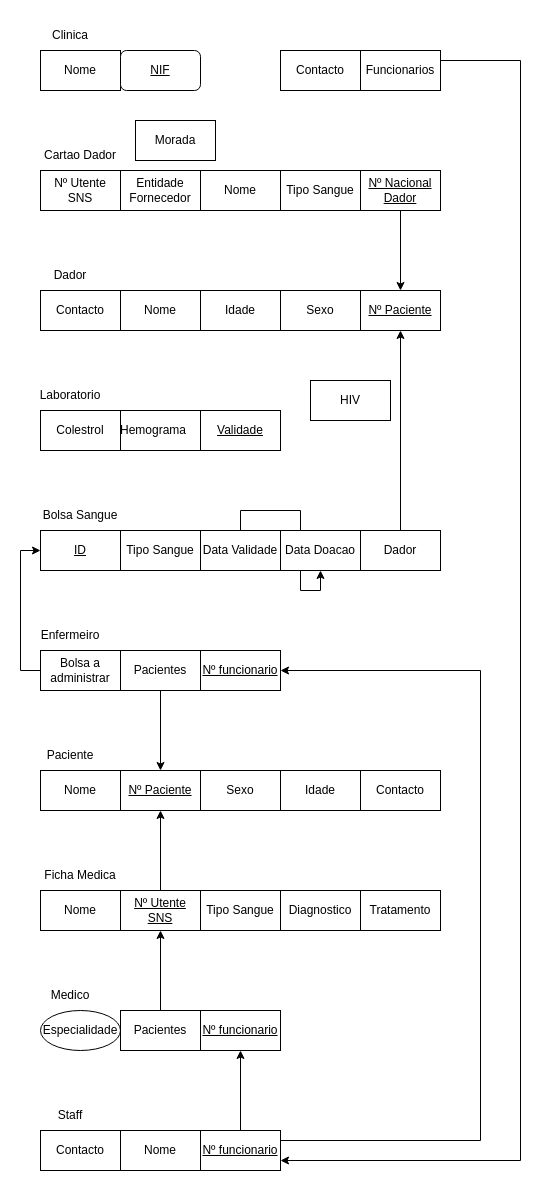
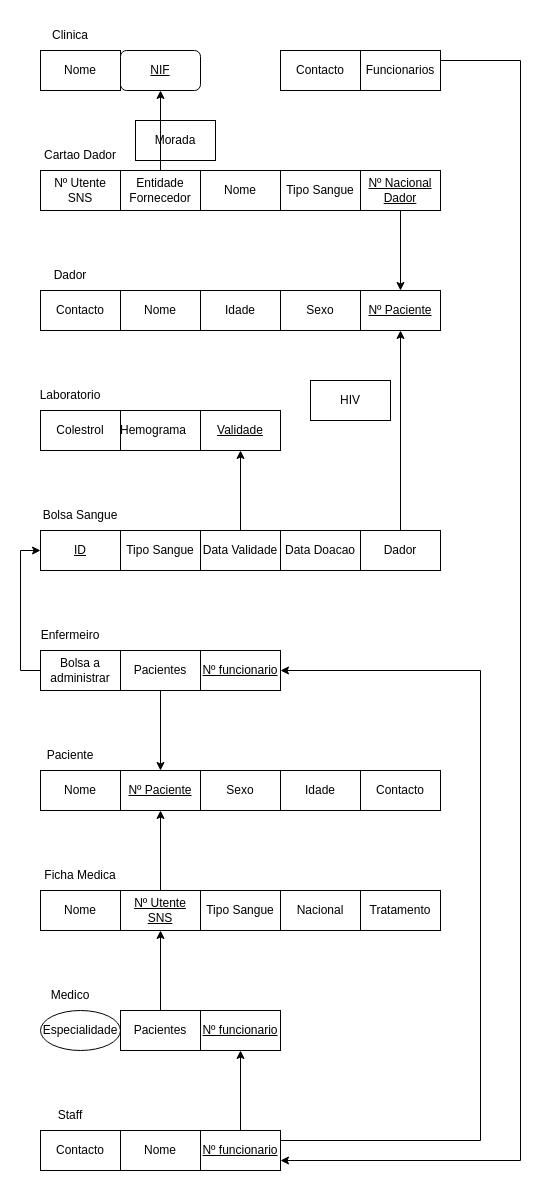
  <mxCell id="0" />
  <mxCell id="1" parent="0" />
  <mxCell id="2" value="&lt;u&gt;Nº Paciente&lt;/u&gt;" style="rounded=0;whiteSpace=wrap;html=1;" parent="1" vertex="1"><mxGeometry x="360" y="290" width="80" height="40" as="geometry" /></mxCell>
  <mxCell id="3" value="Nome" style="rounded=0;whiteSpace=wrap;html=1;" parent="1" vertex="1"><mxGeometry x="120" y="290" width="80" height="40" as="geometry" /></mxCell>
  <mxCell id="4" value="Idade" style="rounded=0;whiteSpace=wrap;html=1;" parent="1" vertex="1"><mxGeometry x="200" y="290" width="80" height="40" as="geometry" /></mxCell>
  <mxCell id="5" value="Sexo" style="rounded=0;whiteSpace=wrap;html=1;" parent="1" vertex="1"><mxGeometry x="280" y="290" width="80" height="40" as="geometry" /></mxCell>
  <mxCell id="6" value="Contacto" style="rounded=0;whiteSpace=wrap;html=1;" parent="1" vertex="1"><mxGeometry x="40" y="290" width="80" height="40" as="geometry" /></mxCell>
  <mxCell id="7" value="&lt;u&gt;Validade&lt;/u&gt;" style="rounded=0;whiteSpace=wrap;html=1;" parent="1" vertex="1"><mxGeometry x="200" y="410" width="80" height="40" as="geometry" /></mxCell>
  <mxCell id="8" value="Hemograma&lt;span style=&quot;white-space: pre;&quot;&gt;&#09;&lt;/span&gt;" style="rounded=0;whiteSpace=wrap;html=1;" parent="1" vertex="1"><mxGeometry x="120" y="410" width="80" height="40" as="geometry" /></mxCell>
  <mxCell id="9" value="Colestrol" style="rounded=0;whiteSpace=wrap;html=1;" parent="1" vertex="1"><mxGeometry x="40" y="410" width="80" height="40" as="geometry" /></mxCell>
  <mxCell id="10" value="HIV" style="rounded=0;whiteSpace=wrap;html=1;" parent="1" vertex="1"><mxGeometry x="310" y="380" width="80" height="40" as="geometry" /></mxCell>
  <mxCell id="11" value="&lt;u&gt;ID&lt;/u&gt;" style="rounded=0;whiteSpace=wrap;html=1;" parent="1" vertex="1"><mxGeometry x="40" y="530" width="80" height="40" as="geometry" /></mxCell>
  <mxCell id="12" value="Tipo Sangue" style="rounded=0;whiteSpace=wrap;html=1;" parent="1" vertex="1"><mxGeometry x="120" y="530" width="80" height="40" as="geometry" /></mxCell>
- <mxCell id="13" style="edgeStyle=orthogonalEdgeStyle;rounded=0;orthogonalLoop=1;jettySize=auto;html=1;" edge="1" parent="1" source="14" target="15"><mxGeometry relative="1" as="geometry" /></mxCell>
+ <mxCell id="13" style="edgeStyle=orthogonalEdgeStyle;rounded=0;orthogonalLoop=1;jettySize=auto;html=1;entryX=0.5;entryY=1;entryDx=0;entryDy=0;" edge="1" parent="1" source="14" target="7"><mxGeometry relative="1" as="geometry" /></mxCell>
  <mxCell id="14" value="Data Validade" style="rounded=0;whiteSpace=wrap;html=1;" parent="1" vertex="1"><mxGeometry x="200" y="530" width="80" height="40" as="geometry" /></mxCell>
  <mxCell id="15" value="Data Doacao" style="rounded=0;whiteSpace=wrap;html=1;" parent="1" vertex="1"><mxGeometry x="280" y="530" width="80" height="40" as="geometry" /></mxCell>
  <mxCell id="16" value="Nº Utente SNS" style="rounded=0;whiteSpace=wrap;html=1;" parent="1" vertex="1"><mxGeometry x="40" y="170" width="80" height="40" as="geometry" /></mxCell>
  <mxCell id="17" style="edgeStyle=orthogonalEdgeStyle;rounded=0;orthogonalLoop=1;jettySize=auto;html=1;entryX=0.5;entryY=0;entryDx=0;entryDy=0;" edge="1" parent="1" source="18" target="2"><mxGeometry relative="1" as="geometry" /></mxCell>
  <mxCell id="18" value="&lt;u&gt;Nº Nacional Dador&lt;/u&gt;" style="rounded=0;whiteSpace=wrap;html=1;" parent="1" vertex="1"><mxGeometry x="360" y="170" width="80" height="40" as="geometry" /></mxCell>
  <mxCell id="19" value="Nome" style="rounded=0;whiteSpace=wrap;html=1;" parent="1" vertex="1"><mxGeometry x="200" y="170" width="80" height="40" as="geometry" /></mxCell>
  <mxCell id="20" value="Tipo Sangue" style="rounded=0;whiteSpace=wrap;html=1;" parent="1" vertex="1"><mxGeometry x="280" y="170" width="80" height="40" as="geometry" /></mxCell>
  <mxCell id="21" value="&lt;u&gt;Nº Paciente&lt;/u&gt;" style="rounded=0;whiteSpace=wrap;html=1;" parent="1" vertex="1"><mxGeometry x="120" y="770" width="80" height="40" as="geometry" /></mxCell>
  <mxCell id="22" value="Nome" style="rounded=0;whiteSpace=wrap;html=1;" parent="1" vertex="1"><mxGeometry x="40" y="770" width="80" height="40" as="geometry" /></mxCell>
  <mxCell id="23" value="Sexo" style="rounded=0;whiteSpace=wrap;html=1;" parent="1" vertex="1"><mxGeometry x="200" y="770" width="80" height="40" as="geometry" /></mxCell>
  <mxCell id="24" value="Idade" style="rounded=0;whiteSpace=wrap;html=1;" parent="1" vertex="1"><mxGeometry x="280" y="770" width="80" height="40" as="geometry" /></mxCell>
  <mxCell id="25" value="Contacto" style="rounded=0;whiteSpace=wrap;html=1;" parent="1" vertex="1"><mxGeometry x="360" y="770" width="80" height="40" as="geometry" /></mxCell>
  <mxCell id="26" style="edgeStyle=orthogonalEdgeStyle;rounded=0;orthogonalLoop=1;jettySize=auto;html=1;entryX=0.5;entryY=1;entryDx=0;entryDy=0;" edge="1" parent="1" source="27" target="21"><mxGeometry relative="1" as="geometry" /></mxCell>
  <mxCell id="27" value="&lt;u&gt;Nº Utente SNS&lt;/u&gt;" style="rounded=0;whiteSpace=wrap;html=1;" parent="1" vertex="1"><mxGeometry x="120" y="890" width="80" height="40" as="geometry" /></mxCell>
  <mxCell id="28" value="Nome" style="rounded=0;whiteSpace=wrap;html=1;" parent="1" vertex="1"><mxGeometry x="40" y="890" width="80" height="40" as="geometry" /></mxCell>
  <mxCell id="29" value="Tipo Sangue" style="rounded=0;whiteSpace=wrap;html=1;" parent="1" vertex="1"><mxGeometry x="200" y="890" width="80" height="40" as="geometry" /></mxCell>
- <mxCell id="30" value="Diagnostico" style="rounded=0;whiteSpace=wrap;html=1;" parent="1" vertex="1"><mxGeometry x="280" y="890" width="80" height="40" as="geometry" /></mxCell>
+ <mxCell id="30" value="Nacional" style="rounded=0;whiteSpace=wrap;html=1;" parent="1" vertex="1"><mxGeometry x="280" y="890" width="80" height="40" as="geometry" /></mxCell>
  <mxCell id="31" value="Tratamento" style="rounded=0;whiteSpace=wrap;html=1;" parent="1" vertex="1"><mxGeometry x="360" y="890" width="80" height="40" as="geometry" /></mxCell>
  <mxCell id="32" value="Morada" style="rounded=0;whiteSpace=wrap;html=1;" parent="1" vertex="1"><mxGeometry x="135" y="120" width="80" height="40" as="geometry" /></mxCell>
  <mxCell id="33" value="Nome" style="rounded=0;whiteSpace=wrap;html=1;" parent="1" vertex="1"><mxGeometry x="40" y="50" width="80" height="40" as="geometry" /></mxCell>
  <mxCell id="34" value="&lt;u&gt;NIF&lt;/u&gt;" style="whiteSpace=wrap;html=1;rounded=1;" parent="1" vertex="1"><mxGeometry x="120" y="50" width="80" height="40" as="geometry" /></mxCell>
  <mxCell id="35" value="Contacto" style="rounded=0;whiteSpace=wrap;html=1;" parent="1" vertex="1"><mxGeometry x="280" y="50" width="80" height="40" as="geometry" /></mxCell>
  <mxCell id="36" style="edgeStyle=orthogonalEdgeStyle;rounded=0;orthogonalLoop=1;jettySize=auto;html=1;entryX=1;entryY=0.5;entryDx=0;entryDy=0;exitX=1;exitY=0.25;exitDx=0;exitDy=0;" edge="1" parent="1" source="38" target="58"><mxGeometry relative="1" as="geometry"><Array as="points"><mxPoint x="480" y="1140" /><mxPoint x="480" y="670" /></Array></mxGeometry></mxCell>
  <mxCell id="37" style="edgeStyle=orthogonalEdgeStyle;rounded=0;orthogonalLoop=1;jettySize=auto;html=1;entryX=0.5;entryY=1;entryDx=0;entryDy=0;" edge="1" parent="1" source="38" target="53"><mxGeometry relative="1" as="geometry" /></mxCell>
  <mxCell id="38" value="&lt;u&gt;Nº funcionario&lt;/u&gt;" style="rounded=0;whiteSpace=wrap;html=1;" parent="1" vertex="1"><mxGeometry x="200" y="1130" width="80" height="40" as="geometry" /></mxCell>
  <mxCell id="39" value="Nome" style="rounded=0;whiteSpace=wrap;html=1;" parent="1" vertex="1"><mxGeometry x="120" y="1130" width="80" height="40" as="geometry" /></mxCell>
  <mxCell id="40" value="Staff" style="text;html=1;align=center;verticalAlign=middle;whiteSpace=wrap;rounded=0;" parent="1" vertex="1"><mxGeometry x="40" y="1100" width="60" height="30" as="geometry" /></mxCell>
  <mxCell id="41" value="Clinica" style="text;html=1;align=center;verticalAlign=middle;whiteSpace=wrap;rounded=0;" parent="1" vertex="1"><mxGeometry x="40" y="20" width="60" height="30" as="geometry" /></mxCell>
  <mxCell id="42" value="Ficha Medica" style="text;html=1;align=center;verticalAlign=middle;whiteSpace=wrap;rounded=0;" parent="1" vertex="1"><mxGeometry x="40" y="860" width="80" height="30" as="geometry" /></mxCell>
  <mxCell id="43" value="Paciente" style="text;html=1;align=center;verticalAlign=middle;whiteSpace=wrap;rounded=0;" parent="1" vertex="1"><mxGeometry x="40" y="740" width="60" height="30" as="geometry" /></mxCell>
  <mxCell id="44" value="Cartao Dador" style="text;html=1;align=center;verticalAlign=middle;whiteSpace=wrap;rounded=0;" parent="1" vertex="1"><mxGeometry x="40" y="140" width="80" height="30" as="geometry" /></mxCell>
  <mxCell id="45" value="Bolsa Sangue" style="text;html=1;align=center;verticalAlign=middle;whiteSpace=wrap;rounded=0;" parent="1" vertex="1"><mxGeometry x="40" y="500" width="80" height="30" as="geometry" /></mxCell>
  <mxCell id="46" value="Laboratorio" style="text;html=1;align=center;verticalAlign=middle;whiteSpace=wrap;rounded=0;" parent="1" vertex="1"><mxGeometry x="40" y="380" width="60" height="30" as="geometry" /></mxCell>
  <mxCell id="47" value="Dador" style="text;html=1;align=center;verticalAlign=middle;whiteSpace=wrap;rounded=0;" parent="1" vertex="1"><mxGeometry x="40" y="260" width="60" height="30" as="geometry" /></mxCell>
  <mxCell id="48" style="edgeStyle=orthogonalEdgeStyle;rounded=0;orthogonalLoop=1;jettySize=auto;html=1;entryX=0.5;entryY=1;entryDx=0;entryDy=0;" edge="1" parent="1" source="49" target="2"><mxGeometry relative="1" as="geometry" /></mxCell>
  <mxCell id="49" value="Dador" style="rounded=0;whiteSpace=wrap;html=1;" parent="1" vertex="1"><mxGeometry x="360" y="530" width="80" height="40" as="geometry" /></mxCell>
+ <mxCell id="50" style="edgeStyle=orthogonalEdgeStyle;rounded=0;orthogonalLoop=1;jettySize=auto;html=1;entryX=0.5;entryY=1;entryDx=0;entryDy=0;" edge="1" parent="1" source="51" target="34"><mxGeometry relative="1" as="geometry" /></mxCell>
  <mxCell id="51" value="Entidade Fornecedor" style="rounded=0;whiteSpace=wrap;html=1;" parent="1" vertex="1"><mxGeometry x="120" y="170" width="80" height="40" as="geometry" /></mxCell>
  <mxCell id="52" value="Contacto" style="rounded=0;whiteSpace=wrap;html=1;" vertex="1" parent="1"><mxGeometry x="40" y="1130" width="80" height="40" as="geometry" /></mxCell>
  <mxCell id="53" value="&lt;u&gt;Nº funcionario&lt;/u&gt;" style="rounded=0;whiteSpace=wrap;html=1;" vertex="1" parent="1"><mxGeometry x="200" y="1010" width="80" height="40" as="geometry" /></mxCell>
  <mxCell id="54" value="Especialidade" style="ellipse;whiteSpace=wrap;html=1;" vertex="1" parent="1"><mxGeometry x="40" y="1010" width="80" height="40" as="geometry" /></mxCell>
  <mxCell id="55" value="Medico" style="text;html=1;align=center;verticalAlign=middle;whiteSpace=wrap;rounded=0;" vertex="1" parent="1"><mxGeometry x="40" y="980" width="60" height="30" as="geometry" /></mxCell>
  <mxCell id="56" style="edgeStyle=orthogonalEdgeStyle;rounded=0;orthogonalLoop=1;jettySize=auto;html=1;entryX=0.5;entryY=1;entryDx=0;entryDy=0;" edge="1" parent="1" source="57" target="27"><mxGeometry relative="1" as="geometry" /></mxCell>
  <mxCell id="57" value="Pacientes" style="rounded=0;whiteSpace=wrap;html=1;" vertex="1" parent="1"><mxGeometry x="120" y="1010" width="80" height="40" as="geometry" /></mxCell>
  <mxCell id="58" value="&lt;u&gt;Nº funcionario&lt;/u&gt;" style="rounded=0;whiteSpace=wrap;html=1;" vertex="1" parent="1"><mxGeometry x="200" y="650" width="80" height="40" as="geometry" /></mxCell>
  <mxCell id="59" style="edgeStyle=orthogonalEdgeStyle;rounded=0;orthogonalLoop=1;jettySize=auto;html=1;entryX=0;entryY=0.5;entryDx=0;entryDy=0;" edge="1" parent="1" source="60" target="11"><mxGeometry relative="1" as="geometry"><Array as="points"><mxPoint x="20" y="670" /><mxPoint x="20" y="550" /></Array></mxGeometry></mxCell>
  <mxCell id="60" value="Bolsa a administrar" style="rounded=0;whiteSpace=wrap;html=1;" vertex="1" parent="1"><mxGeometry x="40" y="650" width="80" height="40" as="geometry" /></mxCell>
  <mxCell id="61" value="Enfermeiro" style="text;html=1;align=center;verticalAlign=middle;whiteSpace=wrap;rounded=0;" vertex="1" parent="1"><mxGeometry x="40" y="620" width="60" height="30" as="geometry" /></mxCell>
  <mxCell id="62" style="edgeStyle=orthogonalEdgeStyle;rounded=0;orthogonalLoop=1;jettySize=auto;html=1;entryX=0.5;entryY=0;entryDx=0;entryDy=0;" edge="1" parent="1" source="63" target="21"><mxGeometry relative="1" as="geometry" /></mxCell>
  <mxCell id="63" value="Pacientes" style="rounded=0;whiteSpace=wrap;html=1;" vertex="1" parent="1"><mxGeometry x="120" y="650" width="80" height="40" as="geometry" /></mxCell>
  <mxCell id="64" style="edgeStyle=orthogonalEdgeStyle;rounded=0;orthogonalLoop=1;jettySize=auto;html=1;entryX=1;entryY=0.75;entryDx=0;entryDy=0;" edge="1" parent="1" source="65" target="38"><mxGeometry relative="1" as="geometry"><Array as="points"><mxPoint x="520" y="60" /><mxPoint x="520" y="1160" /></Array></mxGeometry></mxCell>
  <mxCell id="65" value="Funcionarios" style="rounded=0;whiteSpace=wrap;html=1;" vertex="1" parent="1"><mxGeometry x="360" y="50" width="80" height="40" as="geometry" /></mxCell>
